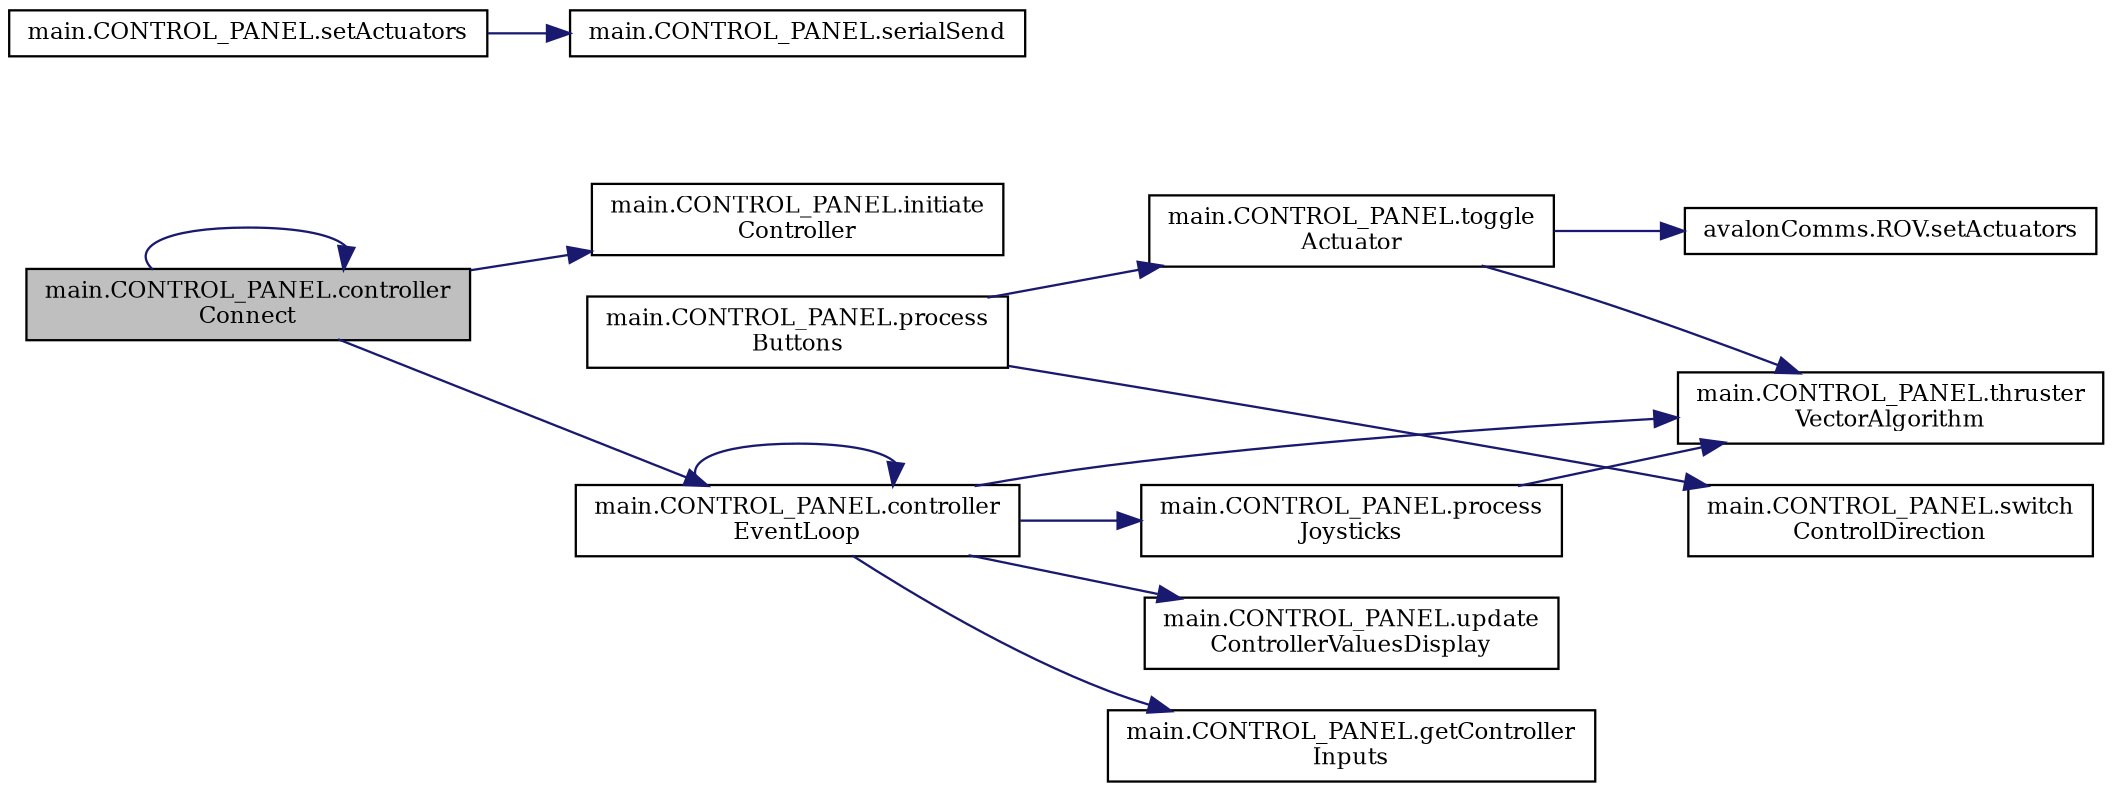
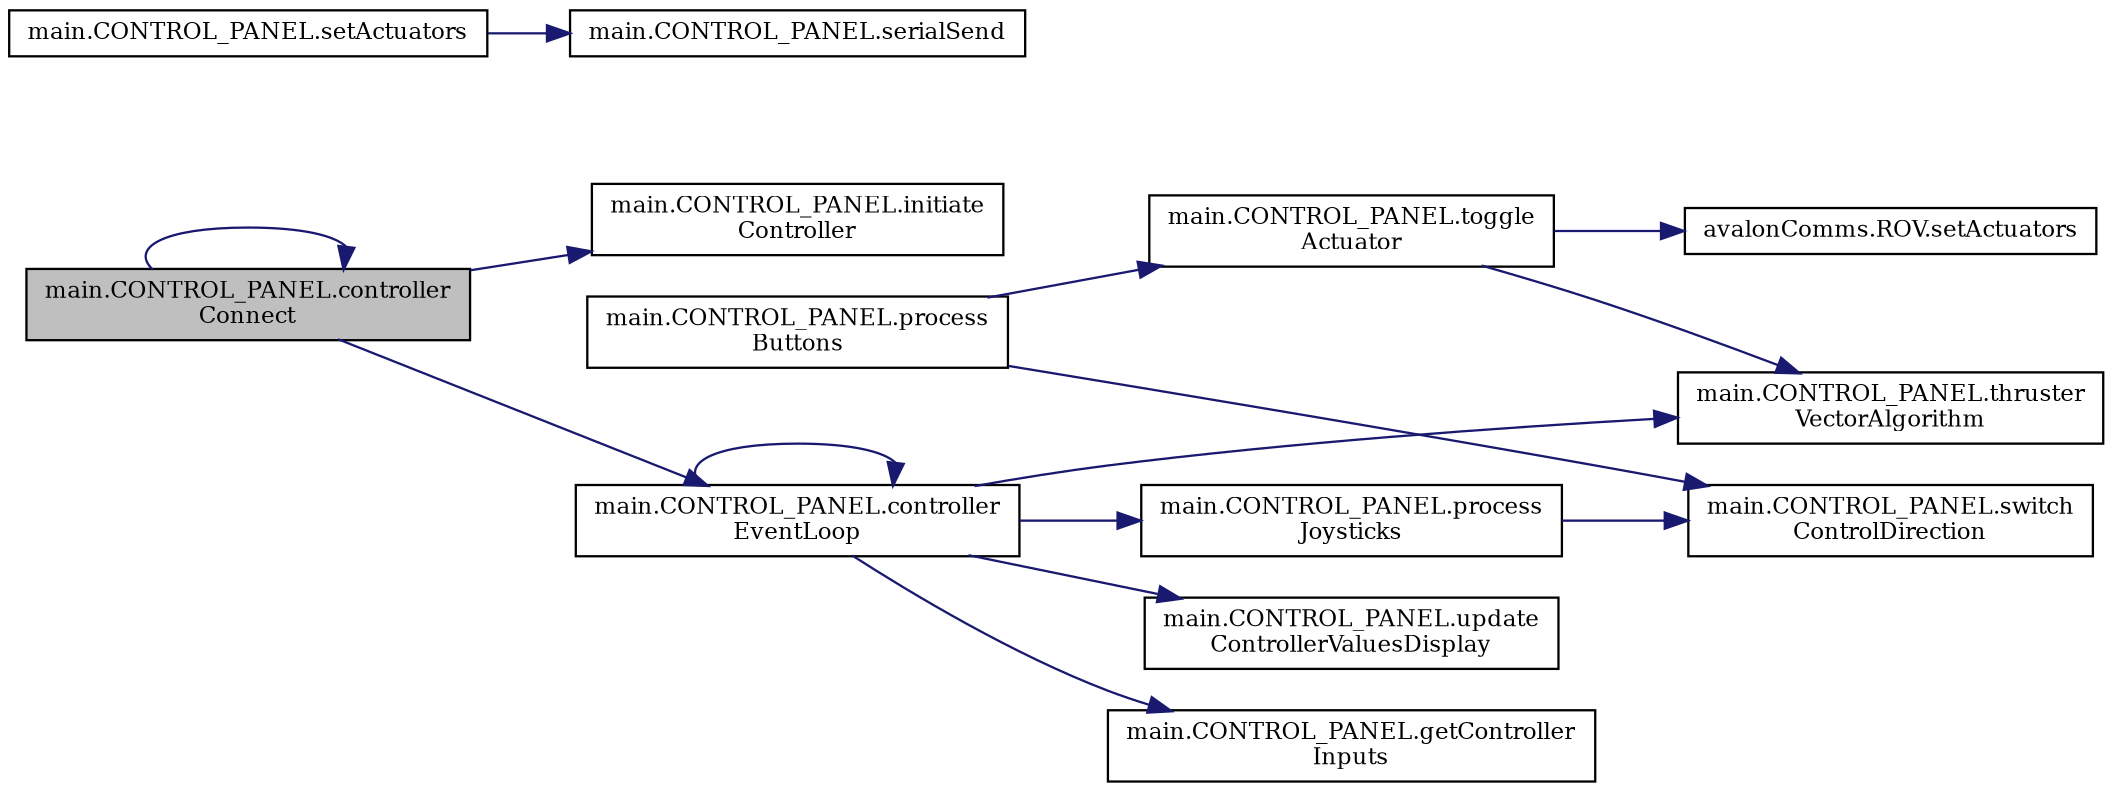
  digraph {
    fontname="DejaVu Serif"
    rankdir=LR
    node [color=black fillcolor=white fontname="DejaVu Serif" fontsize=10 shape=record style=filled]
    edge [color=midnightblue fontname="DejaVu Serif" fontsize=10 labelfontname=Helvetica labelfontsize=10 style=solid]
    n1 [fillcolor=grey75 fontcolor=black height=0.2 label="main.CONTROL_PANEL.controller\lConnect" width=0.4]
    n2 [height=0.2 label="main.CONTROL_PANEL.controller\lEventLoop" width=0.4]
    n3 [height=0.2 label="main.CONTROL_PANEL.initiate\lController" width=0.4]
    n4 [height=0.2 label="main.CONTROL_PANEL.getController\lInputs" width=0.4]
    n5 [height=0.2 label="main.CONTROL_PANEL.process\lJoysticks" width=0.4]
    n6 [height=0.2 label="main.CONTROL_PANEL.update\lControllerValuesDisplay" width=0.4]
    n7 [height=0.2 label="main.CONTROL_PANEL.thruster\lVectorAlgorithm" width=0.4]
    n8 [height=0.2 label="main.CONTROL_PANEL.process\lButtons" width=0.4]
    n9 [height=0.2 label="main.CONTROL_PANEL.switch\lControlDirection" width=0.4]
    n10 [height=0.2 label="main.CONTROL_PANEL.toggle\lActuator" width=0.4]
    n11 [height=0.2 label="avalonComms.ROV.setActuators" width=0.4]
    n12 [height=0.2 label="main.CONTROL_PANEL.setActuators" width=0.4]
    n13 [height=0.2 label="main.CONTROL_PANEL.serialSend" width=0.4]
    n1 -> n1
    n1 -> n2
    n1 -> n3
    n2 -> n2
    n2 -> n4
    n2 -> n5
    n2 -> n6
    n2 -> n7
-   n5 -> n7
+   n5 -> n9
    n8 -> n9
    n8 -> n10
    n10 -> n7
    n10 -> n11
    n12 -> n13
  }
